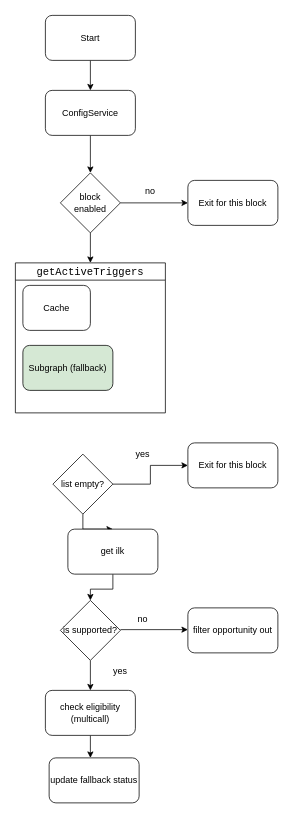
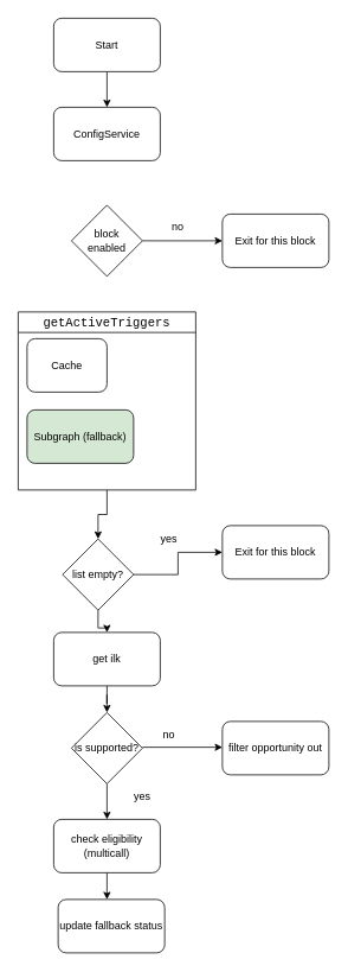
  <mxCell id="0" />
  <mxCell id="1" parent="0" />
  <mxCell id="2" style="edgeStyle=orthogonalEdgeStyle;rounded=0;orthogonalLoop=1;jettySize=auto;html=1;exitX=0.5;exitY=1;exitDx=0;exitDy=0;" edge="1" parent="1" source="3" target="5"><mxGeometry relative="1" as="geometry" /></mxCell>
  <mxCell id="3" value="Start" style="rounded=1;whiteSpace=wrap;html=1;" vertex="1" parent="1"><mxGeometry x="60" y="20" width="120" height="60" as="geometry" /></mxCell>
- <mxCell id="4" style="edgeStyle=orthogonalEdgeStyle;rounded=0;orthogonalLoop=1;jettySize=auto;html=1;exitX=0.5;exitY=1;exitDx=0;exitDy=0;entryX=0.5;entryY=0;entryDx=0;entryDy=0;" edge="1" parent="1" source="5" target="8"><mxGeometry relative="1" as="geometry" /></mxCell>
  <mxCell id="5" value="ConfigService" style="rounded=1;whiteSpace=wrap;html=1;" vertex="1" parent="1"><mxGeometry x="60" y="120" width="120" height="60" as="geometry" /></mxCell>
  <mxCell id="6" style="edgeStyle=orthogonalEdgeStyle;rounded=0;orthogonalLoop=1;jettySize=auto;html=1;exitX=1;exitY=0.5;exitDx=0;exitDy=0;" edge="1" parent="1" source="8" target="9"><mxGeometry relative="1" as="geometry" /></mxCell>
- <mxCell id="7" style="edgeStyle=orthogonalEdgeStyle;rounded=0;orthogonalLoop=1;jettySize=auto;html=1;exitX=0.5;exitY=1;exitDx=0;exitDy=0;" edge="1" parent="1" source="8" target="12"><mxGeometry relative="1" as="geometry" /></mxCell>
  <mxCell id="8" value="block&lt;br&gt;enabled" style="rhombus;whiteSpace=wrap;html=1;" vertex="1" parent="1"><mxGeometry x="80" y="230" width="80" height="80" as="geometry" /></mxCell>
  <mxCell id="9" value="Exit for this block" style="rounded=1;whiteSpace=wrap;html=1;" vertex="1" parent="1"><mxGeometry x="250" y="240" width="120" height="60" as="geometry" /></mxCell>
  <mxCell id="10" value="no" style="text;html=1;strokeColor=none;fillColor=none;align=center;verticalAlign=middle;whiteSpace=wrap;rounded=0;" vertex="1" parent="1"><mxGeometry x="170" y="240" width="60" height="30" as="geometry" /></mxCell>
+ <mxCell id="11" style="edgeStyle=orthogonalEdgeStyle;rounded=0;orthogonalLoop=1;jettySize=auto;html=1;exitX=0.5;exitY=1;exitDx=0;exitDy=0;entryX=0.5;entryY=0;entryDx=0;entryDy=0;" edge="1" parent="1" source="12" target="17"><mxGeometry relative="1" as="geometry" /></mxCell>
  <mxCell id="12" value="&lt;div style=&quot;font-family: Consolas, &amp;quot;Courier New&amp;quot;, monospace; font-weight: normal; font-size: 14px; line-height: 19px;&quot;&gt;&lt;span style=&quot;background-color: rgb(255, 255, 255);&quot;&gt;getActiveTriggers&lt;/span&gt;&lt;/div&gt;" style="swimlane;whiteSpace=wrap;html=1;" vertex="1" parent="1"><mxGeometry x="20" y="350" width="200" height="200" as="geometry" /></mxCell>
  <mxCell id="13" value="Cache" style="rounded=1;whiteSpace=wrap;html=1;" vertex="1" parent="12"><mxGeometry x="10" y="30" width="90" height="60" as="geometry" /></mxCell>
  <mxCell id="14" value="Subgraph (fallback)" style="rounded=1;whiteSpace=wrap;html=1;fillColor=#d5e8d4;" vertex="1" parent="12"><mxGeometry x="10" y="110" width="120" height="60" as="geometry" /></mxCell>
  <mxCell id="15" style="edgeStyle=orthogonalEdgeStyle;rounded=0;orthogonalLoop=1;jettySize=auto;html=1;exitX=1;exitY=0.5;exitDx=0;exitDy=0;entryX=0;entryY=0.5;entryDx=0;entryDy=0;" edge="1" parent="1" source="17" target="18"><mxGeometry relative="1" as="geometry" /></mxCell>
  <mxCell id="16" style="edgeStyle=orthogonalEdgeStyle;rounded=0;orthogonalLoop=1;jettySize=auto;html=1;exitX=0.5;exitY=1;exitDx=0;exitDy=0;" edge="1" parent="1" source="17" target="21"><mxGeometry relative="1" as="geometry" /></mxCell>
  <mxCell id="17" value="list empty?" style="rhombus;whiteSpace=wrap;html=1;" vertex="1" parent="1"><mxGeometry x="70" y="605" width="80" height="80" as="geometry" /></mxCell>
  <mxCell id="18" value="Exit for this block" style="rounded=1;whiteSpace=wrap;html=1;" vertex="1" parent="1"><mxGeometry x="250" y="590" width="120" height="60" as="geometry" /></mxCell>
  <mxCell id="19" value="yes" style="text;html=1;strokeColor=none;fillColor=none;align=center;verticalAlign=middle;whiteSpace=wrap;rounded=0;" vertex="1" parent="1"><mxGeometry x="160" y="590" width="60" height="30" as="geometry" /></mxCell>
  <mxCell id="20" style="edgeStyle=orthogonalEdgeStyle;rounded=0;orthogonalLoop=1;jettySize=auto;html=1;exitX=0.5;exitY=1;exitDx=0;exitDy=0;" edge="1" parent="1" source="21" target="23"><mxGeometry relative="1" as="geometry" /></mxCell>
- <mxCell id="21" value="get ilk" style="rounded=1;whiteSpace=wrap;html=1;" vertex="1" parent="1"><mxGeometry x="90" y="705" width="120" height="60" as="geometry" /></mxCell>
+ <mxCell id="21" value="get ilk" style="rounded=1;whiteSpace=wrap;html=1;" vertex="1" parent="1"><mxGeometry x="60" y="710" width="120" height="60" as="geometry" /></mxCell>
  <mxCell id="22" style="edgeStyle=orthogonalEdgeStyle;rounded=0;orthogonalLoop=1;jettySize=auto;html=1;exitX=0.5;exitY=1;exitDx=0;exitDy=0;entryX=0.5;entryY=0;entryDx=0;entryDy=0;" edge="1" parent="1" source="23" target="28"><mxGeometry relative="1" as="geometry" /></mxCell>
  <mxCell id="23" value="is supported?" style="rhombus;whiteSpace=wrap;html=1;" vertex="1" parent="1"><mxGeometry x="80" y="800" width="80" height="80" as="geometry" /></mxCell>
  <mxCell id="24" value="no" style="text;html=1;strokeColor=none;fillColor=none;align=center;verticalAlign=middle;whiteSpace=wrap;rounded=0;" vertex="1" parent="1"><mxGeometry x="160" y="810" width="60" height="30" as="geometry" /></mxCell>
  <mxCell id="25" style="edgeStyle=orthogonalEdgeStyle;rounded=0;orthogonalLoop=1;jettySize=auto;html=1;exitX=1;exitY=0.5;exitDx=0;exitDy=0;entryX=0;entryY=0.5;entryDx=0;entryDy=0;" edge="1" parent="1"><mxGeometry relative="1" as="geometry"><mxPoint x="160" y="839" as="sourcePoint" /><mxPoint x="250" y="839" as="targetPoint" /></mxGeometry></mxCell>
  <mxCell id="26" value="filter opportunity out" style="rounded=1;whiteSpace=wrap;html=1;" vertex="1" parent="1"><mxGeometry x="250" y="810" width="120" height="60" as="geometry" /></mxCell>
  <mxCell id="27" style="edgeStyle=orthogonalEdgeStyle;rounded=0;orthogonalLoop=1;jettySize=auto;html=1;exitX=0.5;exitY=1;exitDx=0;exitDy=0;entryX=0.5;entryY=0;entryDx=0;entryDy=0;" edge="1" parent="1" source="28"><mxGeometry relative="1" as="geometry"><mxPoint x="120" y="1010" as="targetPoint" /></mxGeometry></mxCell>
  <mxCell id="28" value="check eligibility&lt;br&gt;(multicall)" style="rounded=1;whiteSpace=wrap;html=1;" vertex="1" parent="1"><mxGeometry x="60" y="920" width="120" height="60" as="geometry" /></mxCell>
  <mxCell id="29" value="yes" style="text;html=1;strokeColor=none;fillColor=none;align=center;verticalAlign=middle;whiteSpace=wrap;rounded=0;" vertex="1" parent="1"><mxGeometry x="130" y="880" width="60" height="30" as="geometry" /></mxCell>
  <mxCell id="30" value="update fallback status" style="rounded=1;whiteSpace=wrap;html=1;" vertex="1" parent="1"><mxGeometry x="65" y="1010" width="120" height="60" as="geometry" /></mxCell>
